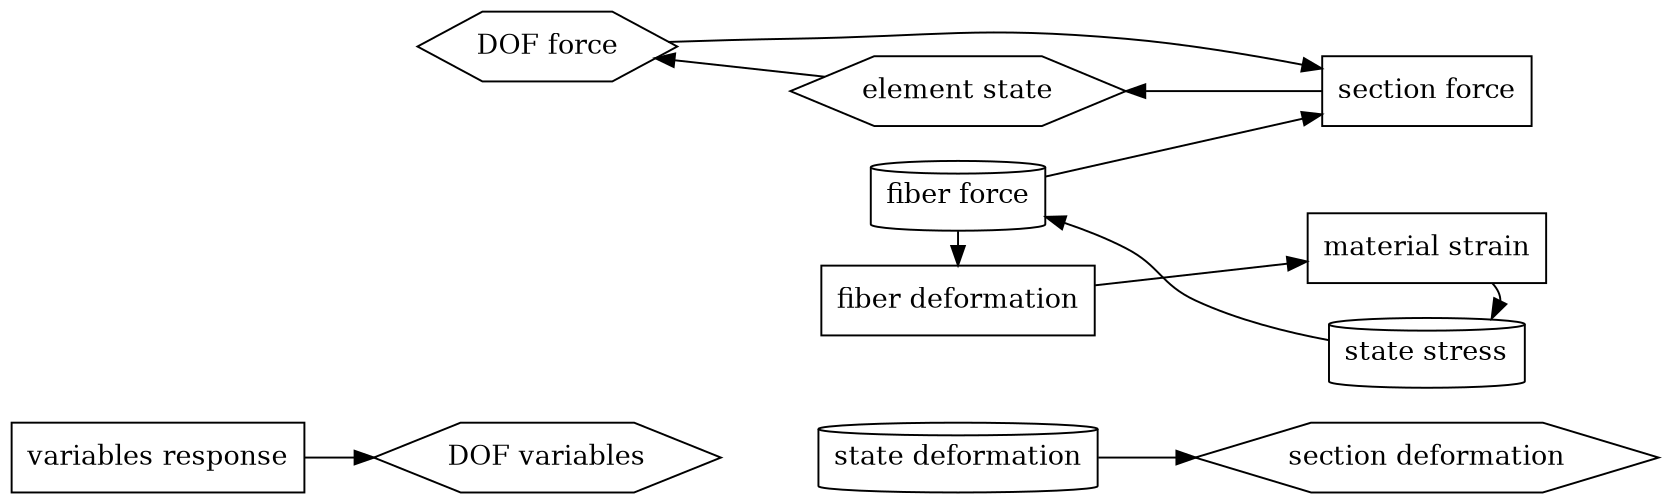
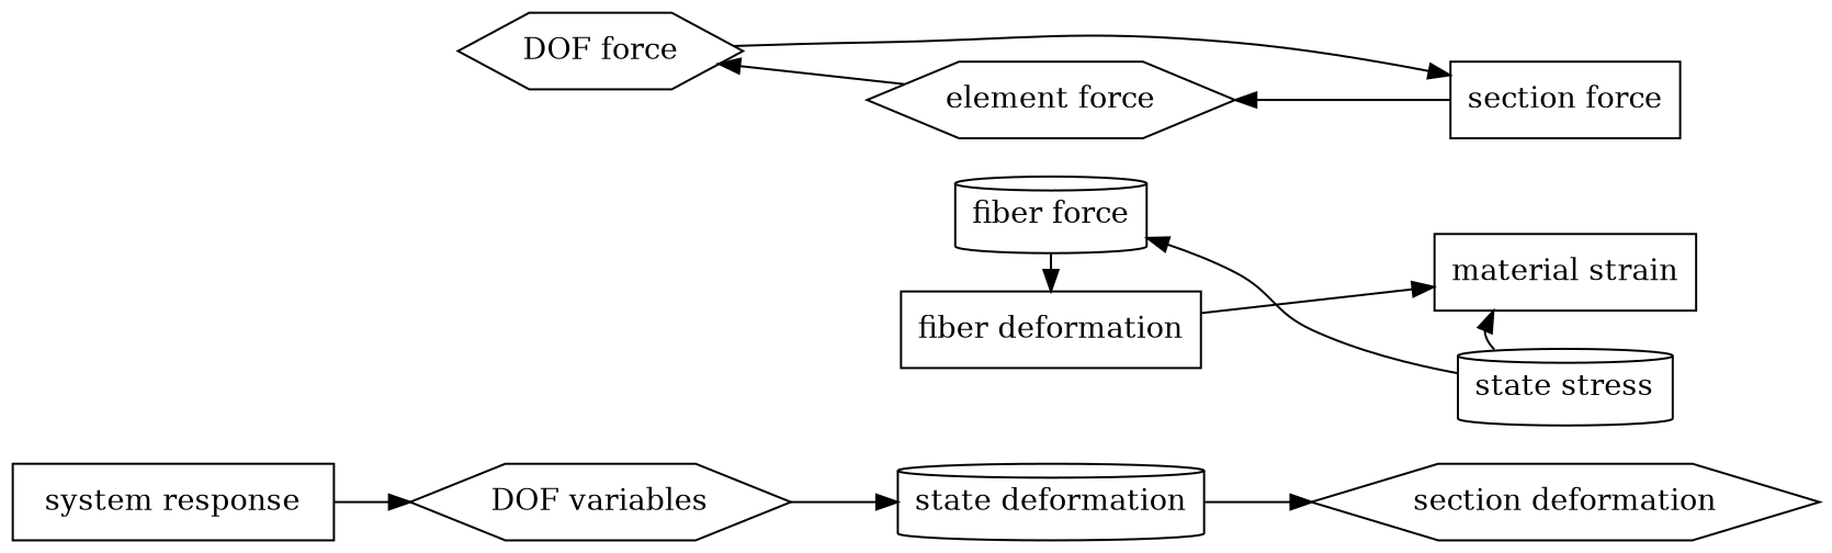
  digraph {
    rankdir=LR
    node [shape=hexagon]
    n1 [label="DOF variables"]
    n2 [label="DOF force"]
    n3 [label="state deformation" shape=cylinder]
-   n4 [label="element state"]
+   n4 [label="element force"]
    n5 [label="section deformation"]
    n6 [label="section force" shape=box]
    n7 [label="fiber deformation" shape=box]
    n8 [label="fiber force" shape=cylinder]
    n9 [label="material strain" shape=box]
    n10 [label="state stress" shape=cylinder]
-   n11 [label="variables response" shape=box]
+   n11 [label="system response" shape=box]
    subgraph sub_1 {
      rank=same
      n1
      n2
    }
    subgraph sub_2 {
      rank=same
      n3
      n4
    }
    subgraph sub_3 {
      rank=same
      n5
      n6
    }
    subgraph sub_4 {
      rank=same
      n7
      n8
    }
    subgraph sub_5 {
      rank=same
      n9
      n10
    }
+   n1 -> n3
    n2 -> n6
    n3 -> n5
    n4 -> n2
    n6 -> n4
    n7 -> n9
-   n8 -> n6
    n8 -> n7
-   n9 -> n10
+   n10 -> n9
    n10 -> n8
    n11 -> n1
  }
